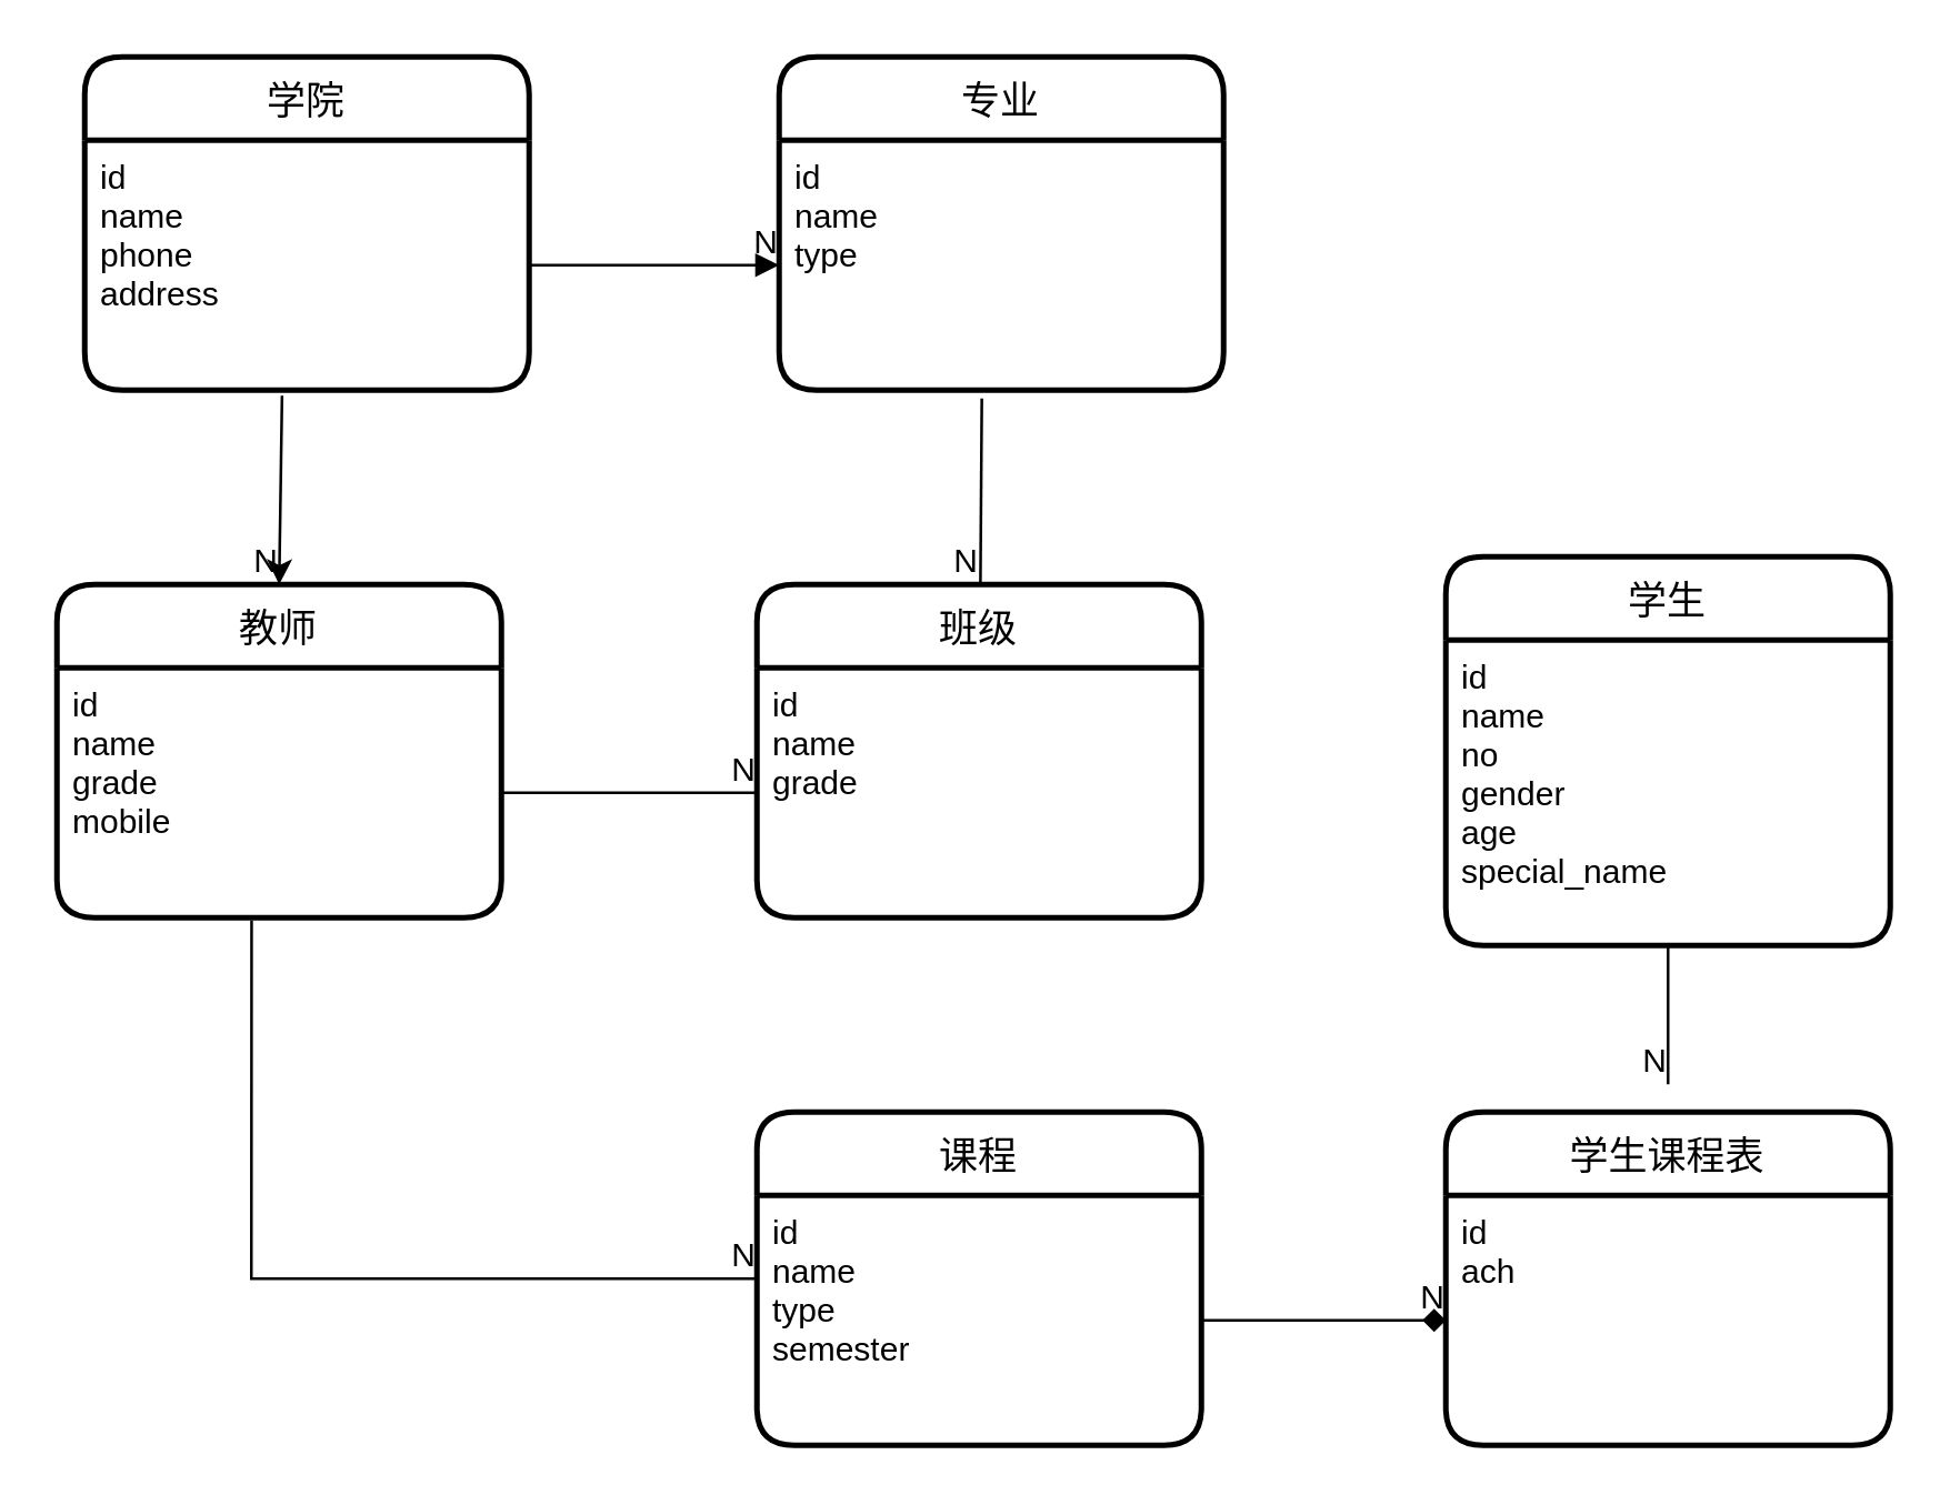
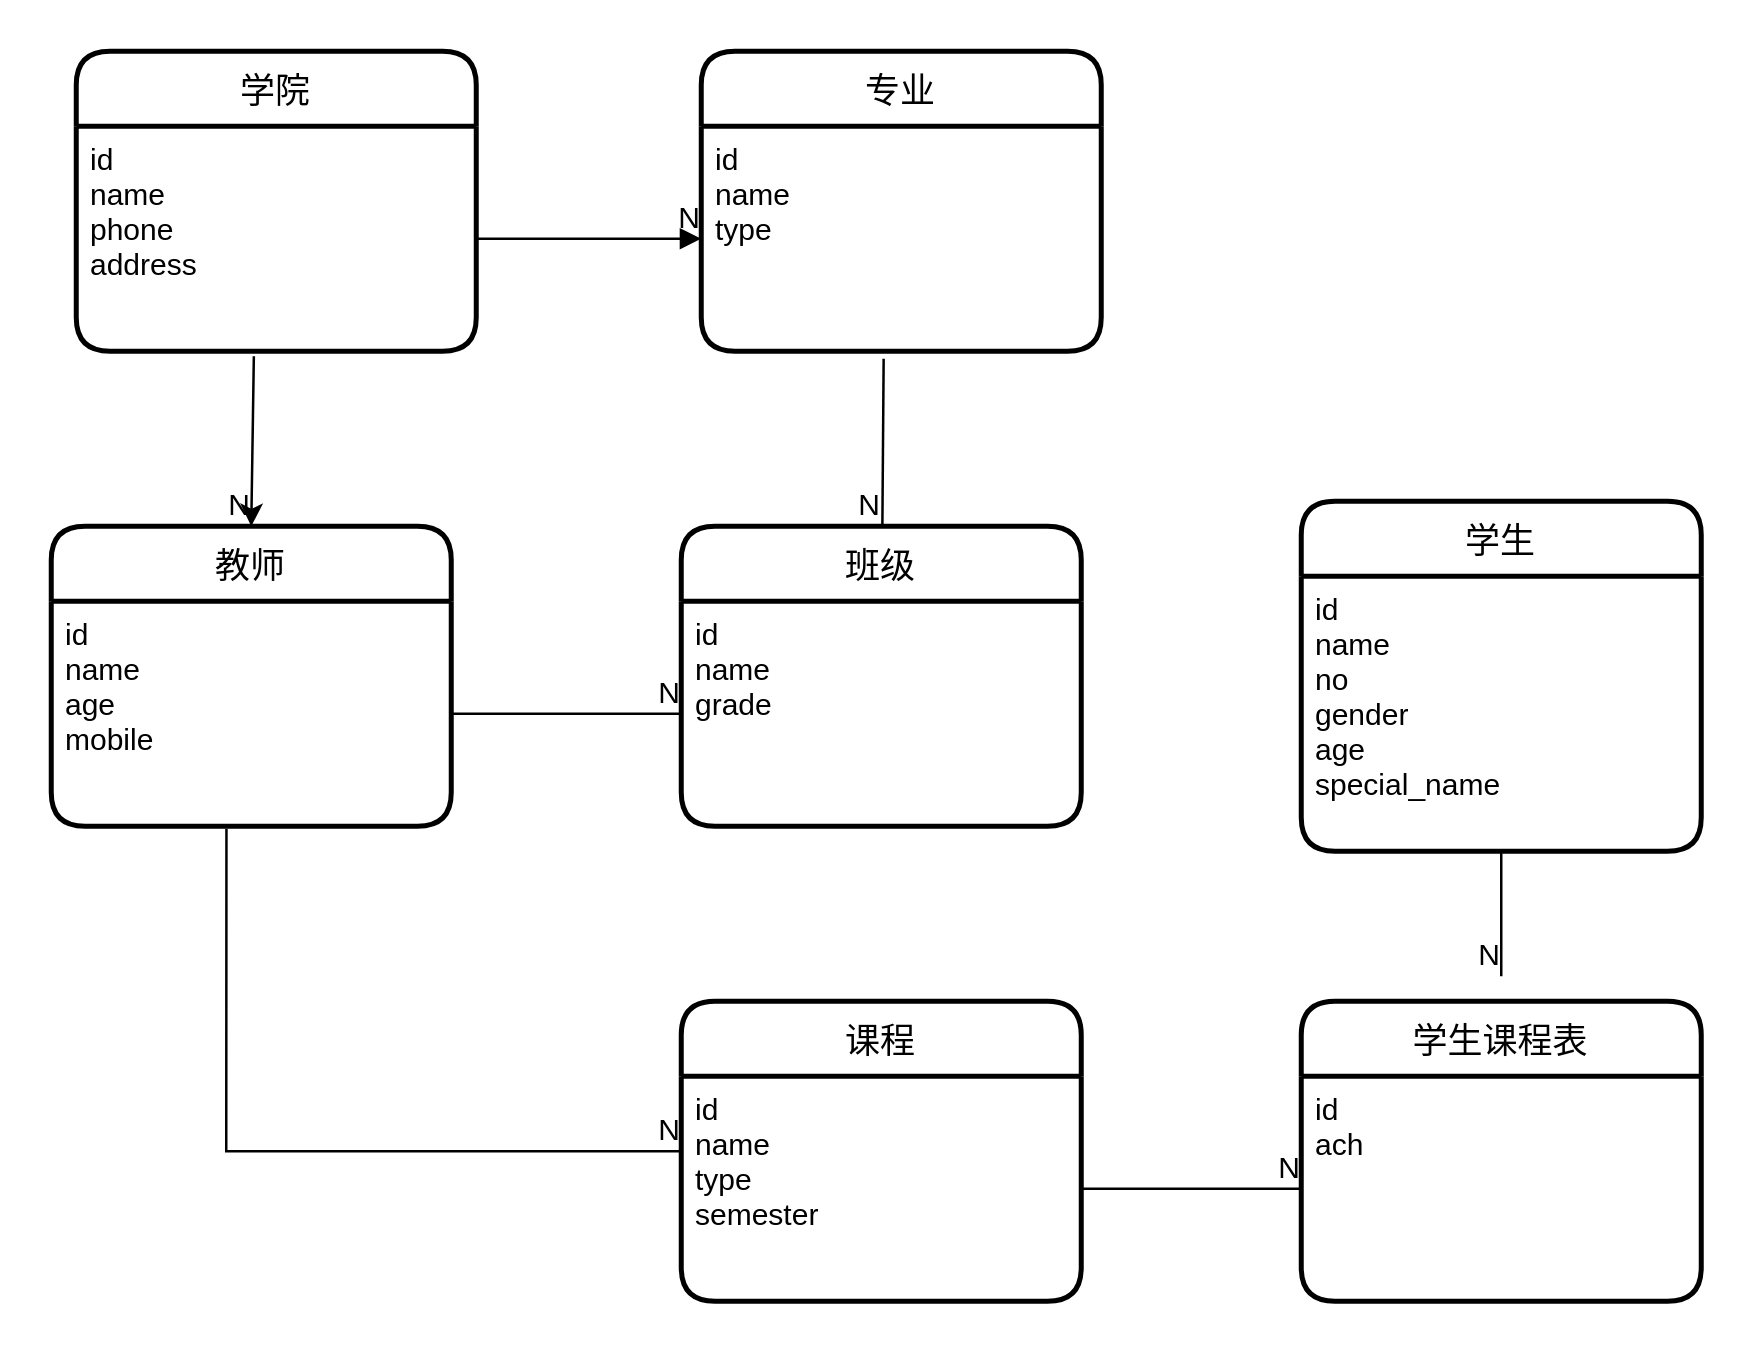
  <mxCell id="0" />
  <mxCell id="1" parent="0" />
  <mxCell id="2" value="学院" style="swimlane;childLayout=stackLayout;horizontal=1;startSize=30;horizontalStack=0;rounded=1;fontSize=14;fontStyle=0;strokeWidth=2;resizeParent=0;resizeLast=1;shadow=0;dashed=0;align=center;" vertex="1" parent="1"><mxGeometry x="30" y="20" width="160" height="120" as="geometry" /></mxCell>
  <mxCell id="3" value="id&#10;name&#10;phone&#10;address" style="align=left;strokeColor=none;fillColor=none;spacingLeft=4;fontSize=12;verticalAlign=top;resizable=0;rotatable=0;part=1;" vertex="1" parent="2"><mxGeometry y="30" width="160" height="90" as="geometry" /></mxCell>
  <mxCell id="4" style="edgeStyle=orthogonalEdgeStyle;rounded=0;orthogonalLoop=1;jettySize=auto;html=1;exitX=0.5;exitY=1;exitDx=0;exitDy=0;" edge="1" parent="2" source="3" target="3"><mxGeometry relative="1" as="geometry" /></mxCell>
  <mxCell id="5" value="专业" style="swimlane;childLayout=stackLayout;horizontal=1;startSize=30;horizontalStack=0;rounded=1;fontSize=14;fontStyle=0;strokeWidth=2;resizeParent=0;resizeLast=1;shadow=0;dashed=0;align=center;" vertex="1" parent="1"><mxGeometry x="280" y="20" width="160" height="120" as="geometry" /></mxCell>
  <mxCell id="6" value="id&#10;name&#10;type&#10;" style="align=left;strokeColor=none;fillColor=none;spacingLeft=4;fontSize=12;verticalAlign=top;resizable=0;rotatable=0;part=1;" vertex="1" parent="5"><mxGeometry y="30" width="160" height="90" as="geometry" /></mxCell>
  <mxCell id="7" value="" style="endArrow=block;html=1;rounded=0;exitX=1;exitY=0.5;exitDx=0;exitDy=0;entryX=0;entryY=0.5;entryDx=0;entryDy=0;" edge="1" parent="1" source="3" target="6"><mxGeometry relative="1" as="geometry"><mxPoint x="150" y="250" as="sourcePoint" /><mxPoint x="310" y="250" as="targetPoint" /></mxGeometry></mxCell>
  <mxCell id="8" value="N" style="resizable=0;html=1;align=right;verticalAlign=bottom;" connectable="0" vertex="1" parent="7"><mxGeometry x="1" relative="1" as="geometry" /></mxCell>
  <mxCell id="9" value="班级" style="swimlane;childLayout=stackLayout;horizontal=1;startSize=30;horizontalStack=0;rounded=1;fontSize=14;fontStyle=0;strokeWidth=2;resizeParent=0;resizeLast=1;shadow=0;dashed=0;align=center;" vertex="1" parent="1"><mxGeometry x="272" y="210" width="160" height="120" as="geometry" /></mxCell>
  <mxCell id="10" value="id&#10;name&#10;grade" style="align=left;strokeColor=none;fillColor=none;spacingLeft=4;fontSize=12;verticalAlign=top;resizable=0;rotatable=0;part=1;" vertex="1" parent="9"><mxGeometry y="30" width="160" height="90" as="geometry" /></mxCell>
  <mxCell id="11" value="" style="endArrow=none;html=1;rounded=0;exitX=0.456;exitY=1.033;exitDx=0;exitDy=0;exitPerimeter=0;" edge="1" parent="1" source="6" target="9"><mxGeometry relative="1" as="geometry"><mxPoint x="540" y="130" as="sourcePoint" /><mxPoint x="700" y="130" as="targetPoint" /></mxGeometry></mxCell>
  <mxCell id="12" value="N" style="resizable=0;html=1;align=right;verticalAlign=bottom;" connectable="0" vertex="1" parent="11"><mxGeometry x="1" relative="1" as="geometry" /></mxCell>
  <mxCell id="13" value="学生" style="swimlane;childLayout=stackLayout;horizontal=1;startSize=30;horizontalStack=0;rounded=1;fontSize=14;fontStyle=0;strokeWidth=2;resizeParent=0;resizeLast=1;shadow=0;dashed=0;align=center;" vertex="1" parent="1"><mxGeometry x="520" y="200" width="160" height="140" as="geometry" /></mxCell>
  <mxCell id="14" value="id&#10;name&#10;no&#10;gender&#10;age&#10;special_name" style="align=left;strokeColor=none;fillColor=none;spacingLeft=4;fontSize=12;verticalAlign=top;resizable=0;rotatable=0;part=1;" vertex="1" parent="13"><mxGeometry y="30" width="160" height="110" as="geometry" /></mxCell>
  <mxCell id="15" value="教师" style="swimlane;childLayout=stackLayout;horizontal=1;startSize=30;horizontalStack=0;rounded=1;fontSize=14;fontStyle=0;strokeWidth=2;resizeParent=0;resizeLast=1;shadow=0;dashed=0;align=center;" vertex="1" parent="1"><mxGeometry x="20" y="210" width="160" height="120" as="geometry" /></mxCell>
- <mxCell id="16" value="id&#10;name&#10;grade&#10;mobile" style="align=left;strokeColor=none;fillColor=none;spacingLeft=4;fontSize=12;verticalAlign=top;resizable=0;rotatable=0;part=1;" vertex="1" parent="15"><mxGeometry y="30" width="160" height="90" as="geometry" /></mxCell>
+ <mxCell id="16" value="id&#10;name&#10;age&#10;mobile" style="align=left;strokeColor=none;fillColor=none;spacingLeft=4;fontSize=12;verticalAlign=top;resizable=0;rotatable=0;part=1;" vertex="1" parent="15"><mxGeometry y="30" width="160" height="90" as="geometry" /></mxCell>
  <mxCell id="17" value="" style="endArrow=classic;html=1;rounded=0;exitX=0.444;exitY=1.022;exitDx=0;exitDy=0;exitPerimeter=0;entryX=0.5;entryY=0;entryDx=0;entryDy=0;" edge="1" parent="1" source="3" target="15"><mxGeometry relative="1" as="geometry"><mxPoint x="80" y="160" as="sourcePoint" /><mxPoint x="240" y="160" as="targetPoint" /></mxGeometry></mxCell>
  <mxCell id="18" value="N" style="resizable=0;html=1;align=right;verticalAlign=bottom;" connectable="0" vertex="1" parent="17"><mxGeometry x="1" relative="1" as="geometry" /></mxCell>
  <mxCell id="19" value="课程" style="swimlane;childLayout=stackLayout;horizontal=1;startSize=30;horizontalStack=0;rounded=1;fontSize=14;fontStyle=0;strokeWidth=2;resizeParent=0;resizeLast=1;shadow=0;dashed=0;align=center;" vertex="1" parent="1"><mxGeometry x="272" y="400" width="160" height="120" as="geometry" /></mxCell>
  <mxCell id="20" value="id&#10;name&#10;type&#10;semester" style="align=left;strokeColor=none;fillColor=none;spacingLeft=4;fontSize=12;verticalAlign=top;resizable=0;rotatable=0;part=1;" vertex="1" parent="19"><mxGeometry y="30" width="160" height="90" as="geometry" /></mxCell>
  <mxCell id="21" value="" style="endArrow=none;html=1;rounded=0;exitX=0.438;exitY=1.011;exitDx=0;exitDy=0;exitPerimeter=0;entryX=0;entryY=0.5;entryDx=0;entryDy=0;" edge="1" parent="1" source="16" target="19"><mxGeometry relative="1" as="geometry"><mxPoint x="70" y="360" as="sourcePoint" /><mxPoint x="230" y="360" as="targetPoint" /><Array as="points"><mxPoint x="90" y="460" /></Array></mxGeometry></mxCell>
  <mxCell id="22" value="N" style="resizable=0;html=1;align=right;verticalAlign=bottom;" connectable="0" vertex="1" parent="21"><mxGeometry x="1" relative="1" as="geometry" /></mxCell>
  <mxCell id="23" value="学生课程表" style="swimlane;childLayout=stackLayout;horizontal=1;startSize=30;horizontalStack=0;rounded=1;fontSize=14;fontStyle=0;strokeWidth=2;resizeParent=0;resizeLast=1;shadow=0;dashed=0;align=center;" vertex="1" parent="1"><mxGeometry x="520" y="400" width="160" height="120" as="geometry" /></mxCell>
  <mxCell id="24" value="id&#10;ach" style="align=left;strokeColor=none;fillColor=none;spacingLeft=4;fontSize=12;verticalAlign=top;resizable=0;rotatable=0;part=1;" vertex="1" parent="23"><mxGeometry y="30" width="160" height="90" as="geometry" /></mxCell>
- <mxCell id="25" value="" style="endArrow=diamond;html=1;rounded=0;exitX=1;exitY=0.5;exitDx=0;exitDy=0;entryX=0;entryY=0.5;entryDx=0;entryDy=0;" edge="1" parent="1" source="20" target="24"><mxGeometry relative="1" as="geometry"><mxPoint x="460" y="530" as="sourcePoint" /><mxPoint x="620" y="530" as="targetPoint" /></mxGeometry></mxCell>
+ <mxCell id="25" value="" style="endArrow=none;html=1;rounded=0;exitX=1;exitY=0.5;exitDx=0;exitDy=0;entryX=0;entryY=0.5;entryDx=0;entryDy=0;" edge="1" parent="1" source="20" target="24"><mxGeometry relative="1" as="geometry"><mxPoint x="460" y="530" as="sourcePoint" /><mxPoint x="620" y="530" as="targetPoint" /></mxGeometry></mxCell>
  <mxCell id="26" value="N" style="resizable=0;html=1;align=right;verticalAlign=bottom;" connectable="0" vertex="1" parent="25"><mxGeometry x="1" relative="1" as="geometry" /></mxCell>
  <mxCell id="27" value="" style="endArrow=none;html=1;rounded=0;exitX=0.5;exitY=1;exitDx=0;exitDy=0;" edge="1" parent="1" source="14"><mxGeometry relative="1" as="geometry"><mxPoint x="670" y="360" as="sourcePoint" /><mxPoint x="600" y="390" as="targetPoint" /></mxGeometry></mxCell>
  <mxCell id="28" value="N" style="resizable=0;html=1;align=right;verticalAlign=bottom;" connectable="0" vertex="1" parent="27"><mxGeometry x="1" relative="1" as="geometry" /></mxCell>
  <mxCell id="29" value="" style="endArrow=none;html=1;rounded=0;exitX=1;exitY=0.5;exitDx=0;exitDy=0;entryX=0;entryY=0.5;entryDx=0;entryDy=0;" edge="1" parent="1" source="16" target="10"><mxGeometry relative="1" as="geometry"><mxPoint x="190" y="350" as="sourcePoint" /><mxPoint x="350" y="350" as="targetPoint" /></mxGeometry></mxCell>
  <mxCell id="30" value="N" style="resizable=0;html=1;align=right;verticalAlign=bottom;" connectable="0" vertex="1" parent="29"><mxGeometry x="1" relative="1" as="geometry" /></mxCell>
